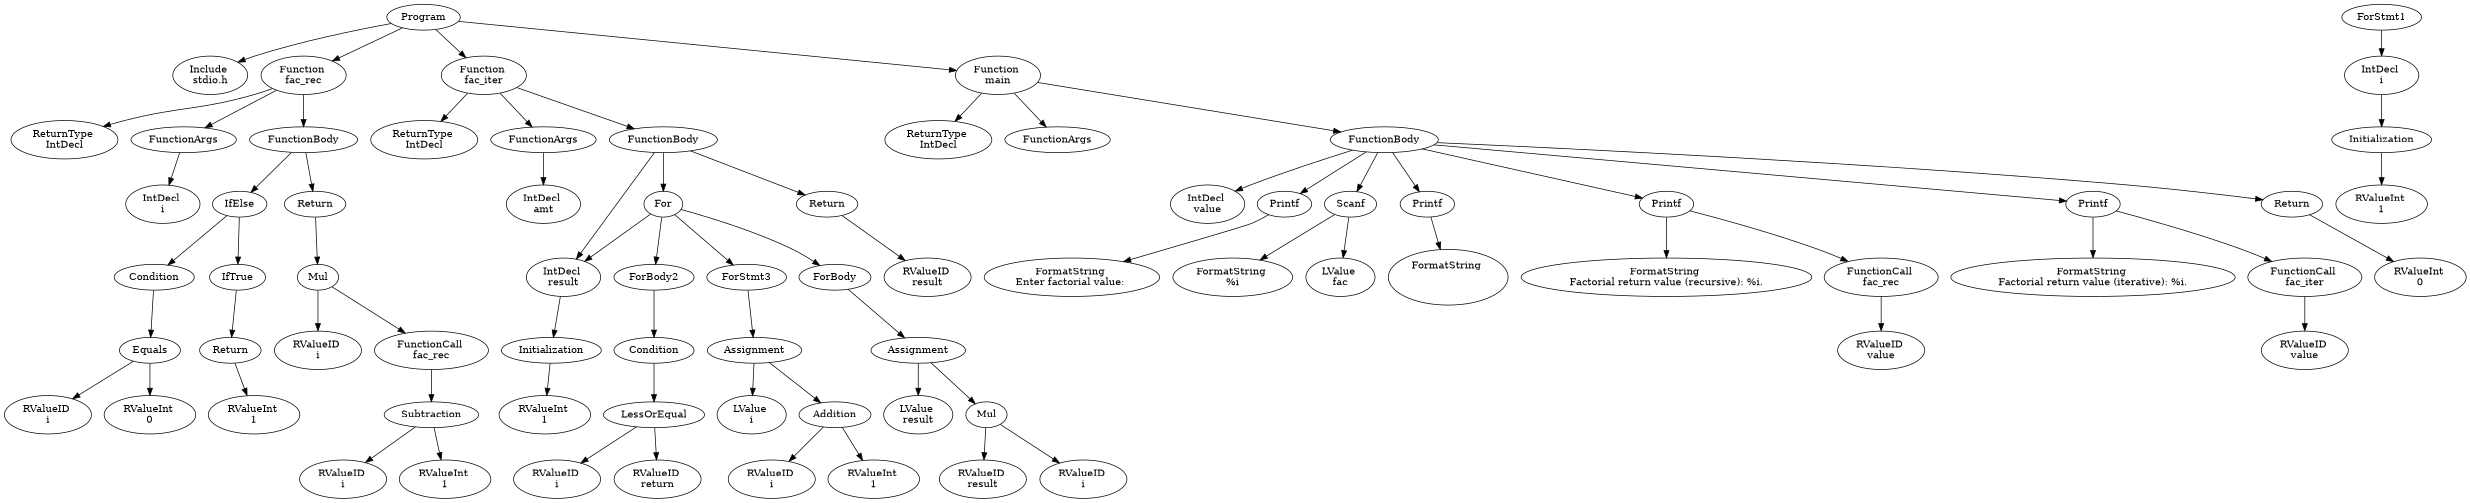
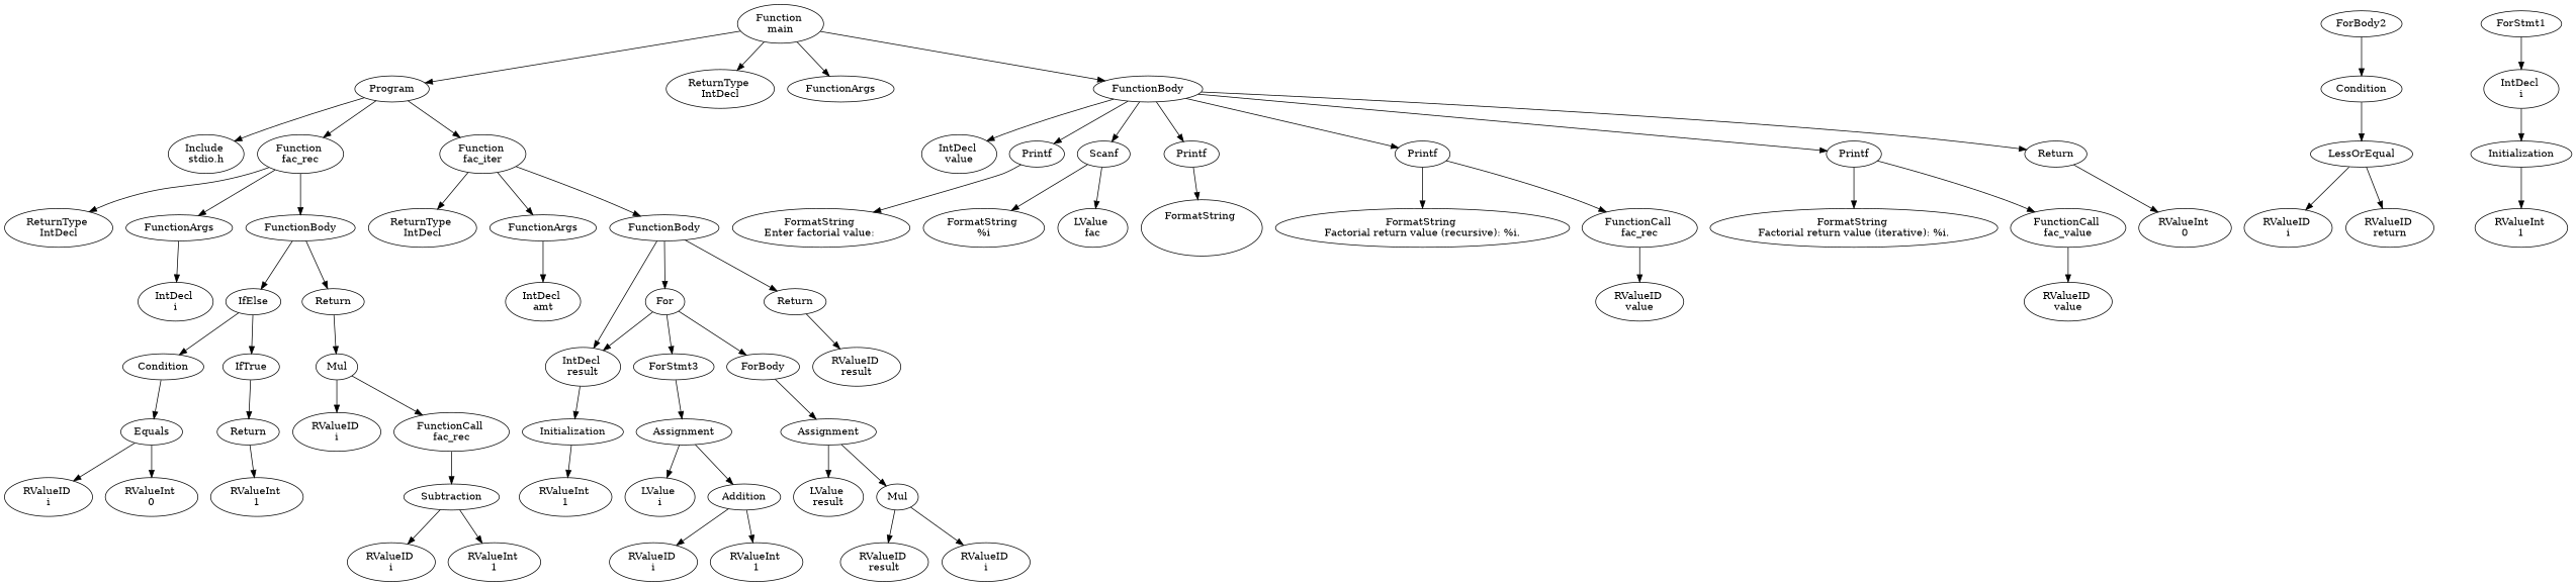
  digraph {
    n1 [label=Program]
    n2 [label="Include \nstdio.h"]
    n3 [label="Function \nfac_rec"]
    n4 [label="Function \nfac_iter"]
    n5 [label="Function \nmain"]
    n6 [label="ReturnType \nIntDecl"]
    n7 [label=FunctionArgs]
    n8 [label=FunctionBody]
    n9 [label="ReturnType \nIntDecl"]
    n10 [label=FunctionArgs]
    n11 [label=FunctionBody]
    n12 [label="ReturnType \nIntDecl"]
    n13 [label=FunctionArgs]
    n14 [label=FunctionBody]
    n15 [label="IntDecl \ni"]
    n16 [label=IfElse]
    n17 [label=Return]
    n18 [label=Condition]
    n19 [label=IfTrue]
    n20 [label=Mul]
    n21 [label=Equals]
    n22 [label=Return]
    n23 [label="RValueID \ni"]
    n24 [label="RValueInt \n0"]
    n25 [label="RValueInt \n1"]
    n26 [label="RValueID \ni"]
    n27 [label="FunctionCall \nfac_rec"]
    n28 [label=Subtraction]
    n29 [label="RValueID \ni"]
    n30 [label="RValueInt \n1"]
    n31 [label="IntDecl \namt"]
    n32 [label="IntDecl \nresult"]
    n33 [label=For]
    n34 [label=Return]
    n35 [label=Initialization]
    n36 [label=ForBody2]
    n37 [label=ForStmt3]
    n38 [label=ForBody]
    n39 [label="RValueID \nresult"]
    n40 [label="RValueInt \n1"]
    n41 [label=ForStmt1]
    n42 [label="IntDecl \ni"]
    n43 [label=Condition]
    n44 [label=Assignment]
    n45 [label=Assignment]
    n46 [label=Initialization]
    n47 [label="RValueInt \n1"]
    n48 [label=LessOrEqual]
    n49 [label="RValueID \ni"]
    n50 [label="RValueID \nreturn"]
    n51 [label="LValue \ni"]
    n52 [label=Addition]
    n53 [label="RValueID \ni"]
    n54 [label="RValueInt \n1"]
    n55 [label="LValue \nresult"]
    n56 [label=Mul]
    n57 [label="RValueID \nresult"]
    n58 [label="RValueID \ni"]
    n59 [label="IntDecl \nvalue"]
    n60 [label=Printf]
    n61 [label=Scanf]
    n62 [label=Printf]
    n63 [label=Printf]
    n64 [label=Printf]
    n65 [label=Return]
    n66 [label="FormatString \nEnter factorial value: "]
    n67 [label="FormatString \n%i"]
    n68 [label="LValue \nfac"]
    n69 [label="FormatString \n\n\n"]
    n70 [label="FormatString \nFactorial return value (recursive): %i.\n"]
    n71 [label="FunctionCall \nfac_rec"]
    n72 [label="FormatString \nFactorial return value (iterative): %i.\n"]
-   n73 [label="FunctionCall \nfac_iter"]
+   n73 [label="FunctionCall \nfac_value"]
    n74 [label="RValueInt \n0"]
    n75 [label="RValueID \nvalue"]
    n76 [label="RValueID \nvalue"]
    n1 -> n2
    n1 -> n3
    n1 -> n4
-   n1 -> n5
+   n5 -> n1
    n3 -> n6
    n3 -> n7
    n3 -> n8
    n4 -> n9
    n4 -> n10
    n4 -> n11
    n5 -> n12
    n5 -> n13
    n5 -> n14
    n7 -> n15
    n8 -> n16
    n8 -> n17
    n10 -> n31
    n11 -> n32
    n11 -> n33
    n11 -> n34
    n14 -> n59
    n14 -> n60
    n14 -> n61
    n14 -> n62
    n14 -> n63
    n14 -> n64
    n14 -> n65
    n16 -> n18
    n16 -> n19
    n17 -> n20
    n18 -> n21
    n19 -> n22
    n20 -> n26
    n20 -> n27
    n21 -> n23
    n21 -> n24
    n22 -> n25
    n27 -> n28
    n28 -> n29
    n28 -> n30
    n32 -> n35
    n33 -> n32
-   n33 -> n36
    n33 -> n37
    n33 -> n38
    n34 -> n39
    n35 -> n40
    n36 -> n43
    n37 -> n44
    n38 -> n45
    n41 -> n42
    n42 -> n46
    n43 -> n48
    n44 -> n51
    n44 -> n52
    n45 -> n55
    n45 -> n56
    n46 -> n47
    n48 -> n49
    n48 -> n50
    n52 -> n53
    n52 -> n54
    n56 -> n57
    n56 -> n58
    n60 -> n66
    n61 -> n67
    n61 -> n68
    n62 -> n69
    n63 -> n70
    n63 -> n71
    n64 -> n72
    n64 -> n73
    n65 -> n74
    n71 -> n75
    n73 -> n76
  }
